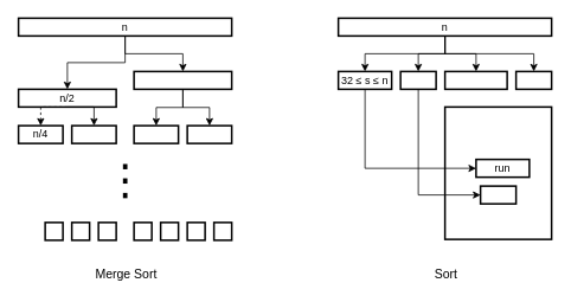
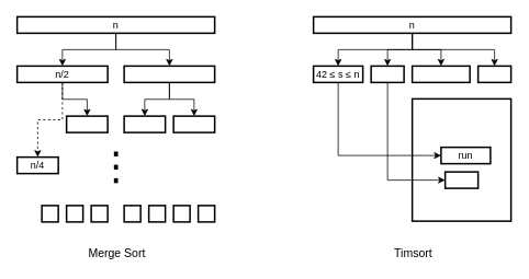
  <mxCell id="0" />
  <mxCell id="1" parent="0" />
  <mxCell id="2" value="&lt;h1 class=&quot;navigable-headline&quot; id=&quot;gen-h1-1-00000001&quot; style=&quot;margin: 0px 0px 1em ; padding: 0.9em 0px 0px ; border: 0px ; outline: 0px ; font-size: 48px ; vertical-align: baseline ; background-position: 0px 0px ; font-weight: 300 ; line-height: 1.2 ; font-family: &amp;quot;source sans pro&amp;quot; , &amp;quot;roboto&amp;quot; , &amp;quot;san francisco&amp;quot; , &amp;quot;segoe ui&amp;quot; , sans-serif&quot;&gt;&lt;span class=&quot;code char&quot; style=&quot;background-position: 0px 0px; margin: 0px; padding: 0px; border: 0px; outline: 0px; vertical-align: baseline; min-width: 24px; display: inline-block;&quot;&gt;&lt;font color=&quot;#000000&quot;&gt;⋮&lt;/font&gt;&lt;/span&gt;&lt;/h1&gt;" style="text;html=1;align=center;verticalAlign=middle;resizable=0;points=[];autosize=1;strokeColor=none;fontSize=17;labelBackgroundColor=none;labelBorderColor=none;" parent="1" vertex="1"><mxGeometry x="120" y="130" width="40" height="150" as="geometry" /></mxCell>
  <mxCell id="3" style="edgeStyle=orthogonalEdgeStyle;rounded=0;orthogonalLoop=1;jettySize=auto;html=1;exitX=0.5;exitY=1;exitDx=0;exitDy=0;entryX=0.5;entryY=0;entryDx=0;entryDy=0;fontSize=17;strokeColor=#000000;" parent="1" source="5" target="8" edge="1"><mxGeometry relative="1" as="geometry" /></mxCell>
  <mxCell id="4" style="edgeStyle=orthogonalEdgeStyle;rounded=0;orthogonalLoop=1;jettySize=auto;html=1;exitX=0.5;exitY=1;exitDx=0;exitDy=0;entryX=0.5;entryY=0;entryDx=0;entryDy=0;fontSize=17;strokeColor=#000000;" parent="1" source="5" target="11" edge="1"><mxGeometry relative="1" as="geometry" /></mxCell>
  <mxCell id="5" value="&lt;font color=&quot;#000000&quot;&gt;n&lt;/font&gt;" style="rounded=0;whiteSpace=wrap;html=1;fillColor=none;strokeColor=#000000;strokeWidth=2;" parent="1" vertex="1"><mxGeometry x="20" y="20" width="240" height="20" as="geometry" /></mxCell>
  <mxCell id="6" style="edgeStyle=orthogonalEdgeStyle;rounded=0;orthogonalLoop=1;jettySize=auto;html=1;exitX=0.5;exitY=1;exitDx=0;exitDy=0;entryX=0.5;entryY=0;entryDx=0;entryDy=0;fontSize=17;strokeColor=#000000;dashed=1;" parent="1" source="8" target="12" edge="1"><mxGeometry relative="1" as="geometry" /></mxCell>
  <mxCell id="7" style="edgeStyle=orthogonalEdgeStyle;rounded=0;orthogonalLoop=1;jettySize=auto;html=1;exitX=0.5;exitY=1;exitDx=0;exitDy=0;entryX=0.5;entryY=0;entryDx=0;entryDy=0;fontSize=17;strokeColor=#000000;" parent="1" source="8" target="13" edge="1"><mxGeometry relative="1" as="geometry" /></mxCell>
- <mxCell id="8" value="&lt;font color=&quot;#000000&quot;&gt;n/2&lt;/font&gt;" style="rounded=0;whiteSpace=wrap;html=1;fillColor=none;strokeColor=#000000;strokeWidth=2;" parent="1" vertex="1"><mxGeometry x="20" y="100" width="110" height="20" as="geometry" /></mxCell>
+ <mxCell id="8" value="&lt;font color=&quot;#000000&quot;&gt;n/2&lt;/font&gt;" style="rounded=0;whiteSpace=wrap;html=1;fillColor=none;strokeColor=#000000;strokeWidth=2;" parent="1" vertex="1"><mxGeometry x="20" y="80" width="110" height="20" as="geometry" /></mxCell>
  <mxCell id="9" style="edgeStyle=orthogonalEdgeStyle;rounded=0;orthogonalLoop=1;jettySize=auto;html=1;exitX=0.5;exitY=1;exitDx=0;exitDy=0;entryX=0.5;entryY=0;entryDx=0;entryDy=0;fontSize=17;strokeColor=#000000;" parent="1" source="11" target="14" edge="1"><mxGeometry relative="1" as="geometry" /></mxCell>
  <mxCell id="10" style="edgeStyle=orthogonalEdgeStyle;rounded=0;orthogonalLoop=1;jettySize=auto;html=1;exitX=0.5;exitY=1;exitDx=0;exitDy=0;entryX=0.5;entryY=0;entryDx=0;entryDy=0;fontSize=17;strokeColor=#000000;" parent="1" source="11" target="15" edge="1"><mxGeometry relative="1" as="geometry" /></mxCell>
  <mxCell id="11" value="" style="rounded=0;whiteSpace=wrap;html=1;fillColor=none;strokeColor=#000000;strokeWidth=2;" parent="1" vertex="1"><mxGeometry x="150" y="80" width="110" height="20" as="geometry" /></mxCell>
- <mxCell id="12" value="&lt;font color=&quot;#000000&quot;&gt;n/4&lt;/font&gt;" style="rounded=0;whiteSpace=wrap;html=1;fillColor=none;strokeColor=#000000;strokeWidth=2;" parent="1" vertex="1"><mxGeometry x="20" y="141" width="50" height="20" as="geometry" /></mxCell>
+ <mxCell id="12" value="&lt;font color=&quot;#000000&quot;&gt;n/4&lt;/font&gt;" style="rounded=0;whiteSpace=wrap;html=1;fillColor=none;strokeColor=#000000;strokeWidth=2;" parent="1" vertex="1"><mxGeometry x="20" y="191" width="50" height="20" as="geometry" /></mxCell>
  <mxCell id="13" value="" style="rounded=0;whiteSpace=wrap;html=1;fillColor=none;strokeColor=#000000;strokeWidth=2;" parent="1" vertex="1"><mxGeometry x="80" y="141" width="50" height="20" as="geometry" /></mxCell>
  <mxCell id="14" value="" style="rounded=0;whiteSpace=wrap;html=1;fillColor=none;strokeColor=#000000;strokeWidth=2;" parent="1" vertex="1"><mxGeometry x="150" y="141" width="50" height="20" as="geometry" /></mxCell>
  <mxCell id="15" value="" style="rounded=0;whiteSpace=wrap;html=1;fillColor=none;strokeColor=#000000;strokeWidth=2;" parent="1" vertex="1"><mxGeometry x="210" y="141" width="50" height="20" as="geometry" /></mxCell>
  <mxCell id="16" value="" style="rounded=0;whiteSpace=wrap;html=1;fillColor=none;strokeColor=#000000;strokeWidth=2;" parent="1" vertex="1"><mxGeometry x="50" y="250" width="20" height="20" as="geometry" /></mxCell>
  <mxCell id="17" value="" style="rounded=0;whiteSpace=wrap;html=1;fillColor=none;strokeColor=#000000;strokeWidth=2;" parent="1" vertex="1"><mxGeometry x="80" y="250" width="20" height="20" as="geometry" /></mxCell>
  <mxCell id="18" value="" style="rounded=0;whiteSpace=wrap;html=1;fillColor=none;strokeColor=#000000;strokeWidth=2;" parent="1" vertex="1"><mxGeometry x="110" y="250" width="20" height="20" as="geometry" /></mxCell>
  <mxCell id="19" value="" style="rounded=0;whiteSpace=wrap;html=1;fillColor=none;strokeColor=#000000;strokeWidth=2;" parent="1" vertex="1"><mxGeometry x="150" y="250" width="20" height="20" as="geometry" /></mxCell>
  <mxCell id="20" value="" style="rounded=0;whiteSpace=wrap;html=1;fillColor=none;strokeColor=#000000;strokeWidth=2;" parent="1" vertex="1"><mxGeometry x="180" y="250" width="20" height="20" as="geometry" /></mxCell>
  <mxCell id="21" value="" style="rounded=0;whiteSpace=wrap;html=1;fillColor=none;strokeColor=#000000;strokeWidth=2;" parent="1" vertex="1"><mxGeometry x="210" y="250" width="20" height="20" as="geometry" /></mxCell>
  <mxCell id="22" value="" style="rounded=0;whiteSpace=wrap;html=1;fillColor=none;strokeColor=#000000;strokeWidth=2;" parent="1" vertex="1"><mxGeometry x="240" y="250" width="20" height="20" as="geometry" /></mxCell>
  <mxCell id="23" style="edgeStyle=orthogonalEdgeStyle;rounded=0;orthogonalLoop=1;jettySize=auto;html=1;exitX=0.5;exitY=1;exitDx=0;exitDy=0;entryX=0.5;entryY=0;entryDx=0;entryDy=0;fontSize=12;fontColor=#000000;strokeColor=#000000;" parent="1" source="27" target="28" edge="1"><mxGeometry relative="1" as="geometry" /></mxCell>
  <mxCell id="24" style="edgeStyle=orthogonalEdgeStyle;rounded=0;orthogonalLoop=1;jettySize=auto;html=1;exitX=0.5;exitY=1;exitDx=0;exitDy=0;entryX=0.5;entryY=0;entryDx=0;entryDy=0;fontSize=12;fontColor=#000000;strokeColor=#000000;" parent="1" source="27" target="29" edge="1"><mxGeometry relative="1" as="geometry" /></mxCell>
  <mxCell id="25" style="edgeStyle=orthogonalEdgeStyle;rounded=0;orthogonalLoop=1;jettySize=auto;html=1;exitX=0.5;exitY=1;exitDx=0;exitDy=0;entryX=0.5;entryY=0;entryDx=0;entryDy=0;fontSize=12;fontColor=#000000;strokeColor=#000000;" parent="1" source="27" target="30" edge="1"><mxGeometry relative="1" as="geometry" /></mxCell>
  <mxCell id="26" style="edgeStyle=orthogonalEdgeStyle;rounded=0;orthogonalLoop=1;jettySize=auto;html=1;exitX=0.5;exitY=1;exitDx=0;exitDy=0;entryX=0.5;entryY=0;entryDx=0;entryDy=0;fontSize=12;fontColor=#000000;strokeColor=#000000;" parent="1" source="27" target="31" edge="1"><mxGeometry relative="1" as="geometry" /></mxCell>
  <mxCell id="27" value="&lt;font color=&quot;#000000&quot;&gt;n&lt;/font&gt;" style="rounded=0;whiteSpace=wrap;html=1;fillColor=none;strokeColor=#000000;strokeWidth=2;" parent="1" vertex="1"><mxGeometry x="380" y="20" width="240" height="20" as="geometry" /></mxCell>
- <mxCell id="28" value="&lt;font style=&quot;font-size: 12px&quot;&gt;&lt;font color=&quot;#000000&quot; style=&quot;font-size: 12px&quot;&gt;32&amp;nbsp;&lt;/font&gt;&lt;span style=&quot;color: rgb(0 , 0 , 0) ; font-family: &amp;#34;apple sd gothic neo&amp;#34; , &amp;#34;arial&amp;#34; , sans-serif ; text-align: left&quot;&gt;≤ s&amp;nbsp;&lt;/span&gt;&lt;span style=&quot;color: rgb(0 , 0 , 0) ; font-family: &amp;#34;apple sd gothic neo&amp;#34; , &amp;#34;arial&amp;#34; , sans-serif ; text-align: left&quot;&gt;≤&amp;nbsp;&lt;/span&gt;&lt;span style=&quot;color: rgb(0 , 0 , 0) ; font-family: &amp;#34;apple sd gothic neo&amp;#34; , &amp;#34;arial&amp;#34; , sans-serif ; text-align: left&quot;&gt;n&lt;/span&gt;&lt;/font&gt;" style="rounded=0;whiteSpace=wrap;html=1;fillColor=none;strokeColor=#000000;strokeWidth=2;" parent="1" vertex="1"><mxGeometry x="380" y="80" width="60" height="20" as="geometry" /></mxCell>
+ <mxCell id="28" value="&lt;font style=&quot;font-size: 12px&quot;&gt;&lt;font color=&quot;#000000&quot; style=&quot;font-size: 12px&quot;&gt;42&amp;nbsp;&lt;/font&gt;&lt;span style=&quot;color: rgb(0 , 0 , 0) ; font-family: &amp;#34;apple sd gothic neo&amp;#34; , &amp;#34;arial&amp;#34; , sans-serif ; text-align: left&quot;&gt;≤ s&amp;nbsp;&lt;/span&gt;&lt;span style=&quot;color: rgb(0 , 0 , 0) ; font-family: &amp;#34;apple sd gothic neo&amp;#34; , &amp;#34;arial&amp;#34; , sans-serif ; text-align: left&quot;&gt;≤&amp;nbsp;&lt;/span&gt;&lt;span style=&quot;color: rgb(0 , 0 , 0) ; font-family: &amp;#34;apple sd gothic neo&amp;#34; , &amp;#34;arial&amp;#34; , sans-serif ; text-align: left&quot;&gt;n&lt;/span&gt;&lt;/font&gt;" style="rounded=0;whiteSpace=wrap;html=1;fillColor=none;strokeColor=#000000;strokeWidth=2;" parent="1" vertex="1"><mxGeometry x="380" y="80" width="60" height="20" as="geometry" /></mxCell>
  <mxCell id="29" value="" style="rounded=0;whiteSpace=wrap;html=1;fillColor=none;strokeColor=#000000;strokeWidth=2;" parent="1" vertex="1"><mxGeometry x="450" y="80" width="40" height="20" as="geometry" /></mxCell>
  <mxCell id="30" value="" style="rounded=0;whiteSpace=wrap;html=1;fillColor=none;strokeColor=#000000;strokeWidth=2;" parent="1" vertex="1"><mxGeometry x="500" y="80" width="70" height="20" as="geometry" /></mxCell>
  <mxCell id="31" value="" style="rounded=0;whiteSpace=wrap;html=1;fillColor=none;strokeColor=#000000;strokeWidth=2;" parent="1" vertex="1"><mxGeometry x="580" y="80" width="40" height="20" as="geometry" /></mxCell>
  <mxCell id="32" value="" style="rounded=0;whiteSpace=wrap;html=1;strokeWidth=2;fillColor=none;strokeColor=#000000;" parent="1" vertex="1"><mxGeometry x="500" y="120" width="120" height="149" as="geometry" /></mxCell>
  <mxCell id="33" value="&lt;font color=&quot;#000000&quot;&gt;run&lt;/font&gt;" style="rounded=0;whiteSpace=wrap;html=1;fillColor=none;strokeColor=#000000;strokeWidth=2;" parent="1" vertex="1"><mxGeometry x="535" y="179" width="60" height="20" as="geometry" /></mxCell>
  <mxCell id="34" value="" style="rounded=0;whiteSpace=wrap;html=1;fillColor=none;strokeColor=#000000;strokeWidth=2;" parent="1" vertex="1"><mxGeometry x="540" y="209" width="40" height="20" as="geometry" /></mxCell>
  <mxCell id="35" style="edgeStyle=orthogonalEdgeStyle;rounded=0;orthogonalLoop=1;jettySize=auto;html=1;exitX=0.5;exitY=1;exitDx=0;exitDy=0;entryX=0;entryY=0.5;entryDx=0;entryDy=0;fontSize=16;fontColor=#000000;strokeColor=#000000;" parent="1" source="29" target="34" edge="1"><mxGeometry relative="1" as="geometry" /></mxCell>
  <mxCell id="36" style="edgeStyle=orthogonalEdgeStyle;rounded=0;orthogonalLoop=1;jettySize=auto;html=1;exitX=0.5;exitY=1;exitDx=0;exitDy=0;entryX=0;entryY=0.5;entryDx=0;entryDy=0;fontSize=16;fontColor=#000000;strokeColor=#000000;" parent="1" source="28" target="33" edge="1"><mxGeometry relative="1" as="geometry" /></mxCell>
  <mxCell id="37" value="Merge Sort" style="text;html=1;align=center;verticalAlign=middle;resizable=0;points=[];autosize=1;strokeColor=none;fontSize=14;fontColor=#000000;" parent="1" vertex="1"><mxGeometry x="101" y="297" width="79" height="21" as="geometry" /></mxCell>
- <mxCell id="38" value="Sort" style="text;html=1;align=center;verticalAlign=middle;resizable=0;points=[];autosize=1;strokeColor=none;fontSize=14;fontColor=#000000;" parent="1" vertex="1"><mxGeometry x="472.5" y="297" width="56" height="21" as="geometry" /></mxCell>
+ <mxCell id="38" value="Timsort" style="text;html=1;align=center;verticalAlign=middle;resizable=0;points=[];autosize=1;strokeColor=none;fontSize=14;fontColor=#000000;" parent="1" vertex="1"><mxGeometry x="472.5" y="297" width="56" height="21" as="geometry" /></mxCell>
